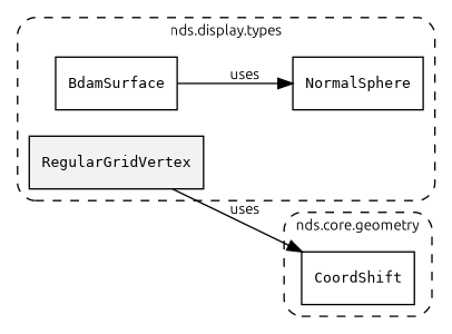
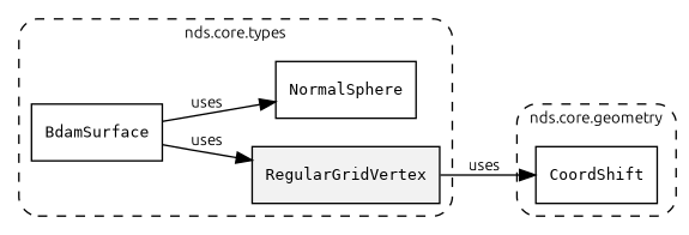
  digraph {
    fontname=Ubuntu
    fontsize=10
    rankdir=LR
    node [fontname=Ubuntu fontsize=10 shape=box]
    edge [fontname=Ubuntu fontsize=10]
    n1 [fillcolor="#0000000D" label=<<font face="monospace"><table align="center" border="0" cellspacing="0" cellpadding="0"><tr><td href="../../../content/packages/nds.display.types.html#Structure-RegularGridVertex" title="Structure defined in nds.display.types">RegularGridVertex</td></tr></table></font>> style=filled]
    n2 [label=<<font face="monospace"><table align="center" border="0" cellspacing="0" cellpadding="0"><tr><td href="../../../content/packages/nds.display.types.html#Structure-NormalSphere" title="Structure defined in nds.display.types">NormalSphere</td></tr></table></font>>]
    n3 [label=<<font face="monospace"><table align="center" border="0" cellspacing="0" cellpadding="0"><tr><td href="../../../content/packages/nds.display.types.html#Structure-BdamSurface" title="Structure defined in nds.display.types">BdamSurface</td></tr></table></font>>]
    n4 [label=<<font face="monospace"><table align="center" border="0" cellspacing="0" cellpadding="0"><tr><td href="../../../content/packages/nds.core.geometry.html#Subtype-CoordShift" title="Subtype defined in nds.core.geometry">CoordShift</td></tr></table></font>>]
    subgraph cluster_1 {
-     label="nds.display.types"
+     label="nds.core.types"
      style="dashed, rounded"
      n1
      n2
      n3
    }
    subgraph cluster_2 {
      label="nds.core.geometry"
      style="dashed, rounded"
      n4
    }
    n1 -> n4 [label=uses]
+   n3 -> n1 [label=uses]
    n3 -> n2 [label=uses]
  }
